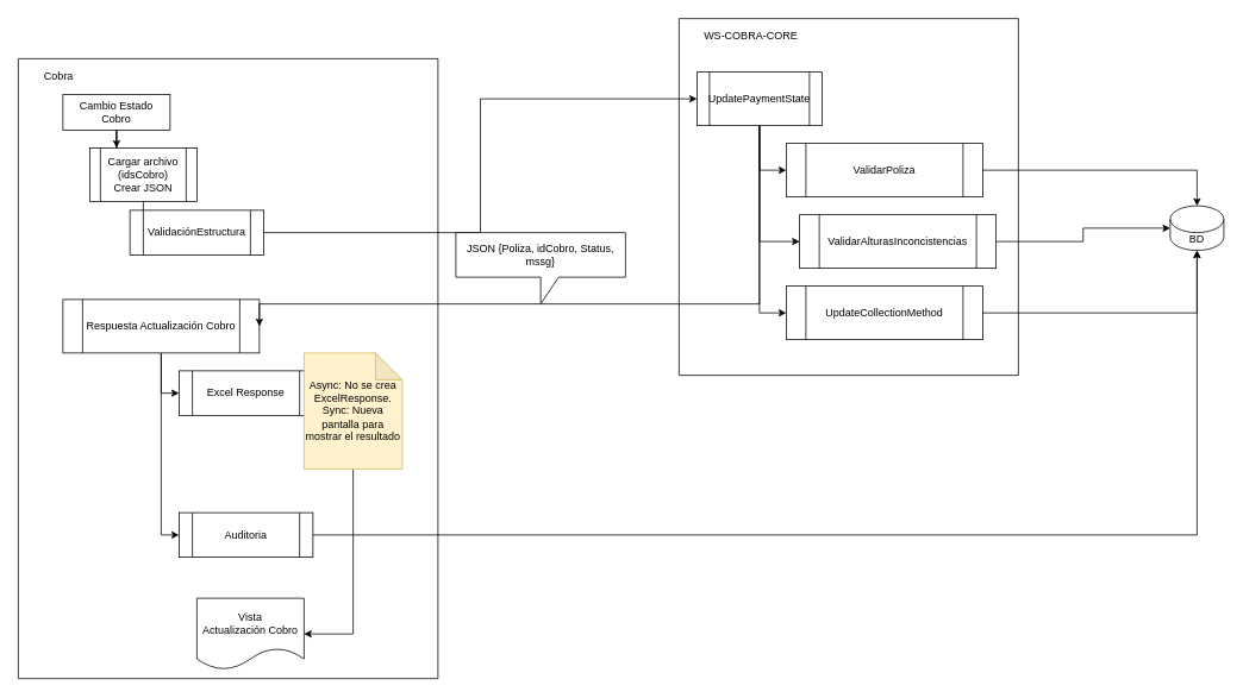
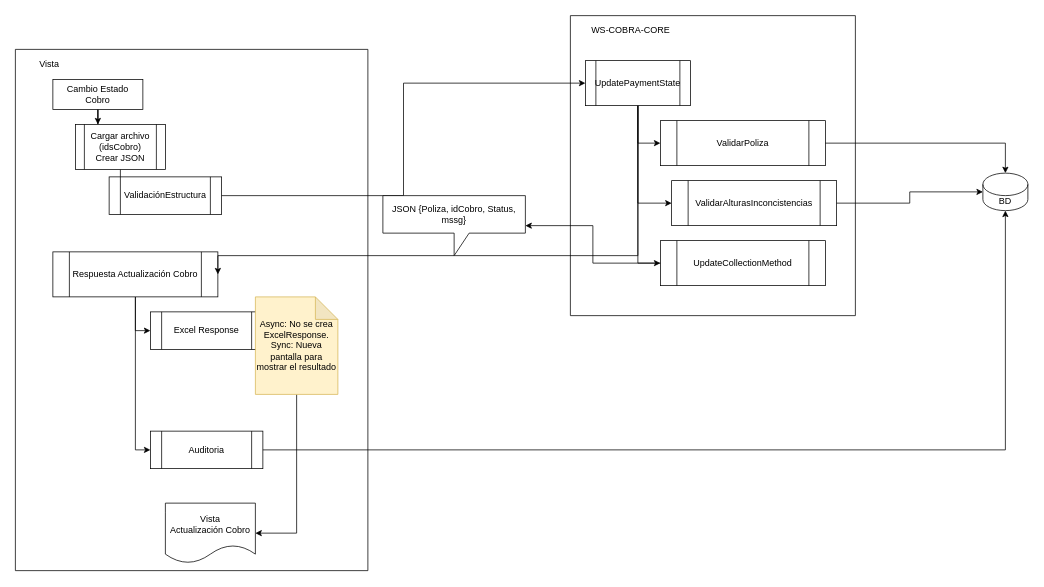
  <mxCell id="0" />
  <mxCell id="1" parent="0" />
  <mxCell id="2" value="" style="swimlane;startSize=0;" vertex="1" parent="1"><mxGeometry x="20" y="65" width="470" height="695" as="geometry" /></mxCell>
  <mxCell id="3" style="edgeStyle=orthogonalEdgeStyle;rounded=0;orthogonalLoop=1;jettySize=auto;html=1;entryX=0.25;entryY=0;entryDx=0;entryDy=0;" edge="1" parent="2" source="4" target="6"><mxGeometry relative="1" as="geometry" /></mxCell>
  <mxCell id="4" value="Cambio Estado Cobro" style="whiteSpace=wrap;html=1;" vertex="1" parent="2"><mxGeometry x="50" y="40" width="120" height="40" as="geometry" /></mxCell>
  <mxCell id="5" style="edgeStyle=orthogonalEdgeStyle;rounded=0;orthogonalLoop=1;jettySize=auto;html=1;" edge="1" parent="2" source="6" target="7"><mxGeometry relative="1" as="geometry" /></mxCell>
  <mxCell id="6" value="Cargar archivo (idsCobro) &lt;br&gt;Crear JSON" style="shape=process;whiteSpace=wrap;html=1;backgroundOutline=1;" vertex="1" parent="2"><mxGeometry x="80" y="100" width="120" height="60" as="geometry" /></mxCell>
  <mxCell id="7" value="ValidaciónEstructura" style="shape=process;whiteSpace=wrap;html=1;backgroundOutline=1;" vertex="1" parent="2"><mxGeometry x="125" y="170" width="150" height="50" as="geometry" /></mxCell>
- <mxCell id="8" value="Cobra" style="text;html=1;align=center;verticalAlign=middle;resizable=0;points=[];autosize=1;strokeColor=none;fillColor=none;" vertex="1" parent="2"><mxGeometry x="20" y="10" width="50" height="20" as="geometry" /></mxCell>
+ <mxCell id="8" value="Vista" style="text;html=1;align=center;verticalAlign=middle;resizable=0;points=[];autosize=1;strokeColor=none;fillColor=none;" vertex="1" parent="2"><mxGeometry x="20" y="10" width="50" height="20" as="geometry" /></mxCell>
  <mxCell id="9" style="edgeStyle=orthogonalEdgeStyle;rounded=0;orthogonalLoop=1;jettySize=auto;html=1;entryX=0;entryY=0.5;entryDx=0;entryDy=0;" edge="1" parent="2" source="11" target="12"><mxGeometry relative="1" as="geometry" /></mxCell>
  <mxCell id="10" style="edgeStyle=orthogonalEdgeStyle;rounded=0;orthogonalLoop=1;jettySize=auto;html=1;entryX=0;entryY=0.5;entryDx=0;entryDy=0;" edge="1" parent="2" source="11" target="13"><mxGeometry relative="1" as="geometry" /></mxCell>
  <mxCell id="11" value="Respuesta Actualización Cobro" style="shape=process;whiteSpace=wrap;html=1;backgroundOutline=1;" vertex="1" parent="2"><mxGeometry x="50" y="270" width="220" height="60" as="geometry" /></mxCell>
  <mxCell id="12" value="Excel Response" style="shape=process;whiteSpace=wrap;html=1;backgroundOutline=1;" vertex="1" parent="2"><mxGeometry x="180" y="350" width="150" height="50" as="geometry" /></mxCell>
  <mxCell id="13" value="Auditoria" style="shape=process;whiteSpace=wrap;html=1;backgroundOutline=1;" vertex="1" parent="2"><mxGeometry x="180" y="509" width="150" height="50" as="geometry" /></mxCell>
  <mxCell id="14" style="edgeStyle=orthogonalEdgeStyle;rounded=0;orthogonalLoop=1;jettySize=auto;html=1;entryX=1;entryY=0.5;entryDx=0;entryDy=0;" edge="1" parent="2" source="15" target="16"><mxGeometry relative="1" as="geometry" /></mxCell>
  <mxCell id="15" value="&lt;span style=&quot;&quot;&gt;Async: No se crea ExcelResponse.&lt;/span&gt;&lt;br style=&quot;&quot;&gt;&lt;span style=&quot;&quot;&gt;Sync: Nueva pantalla para mostrar el resultado&lt;/span&gt;" style="shape=note;whiteSpace=wrap;html=1;backgroundOutline=1;darkOpacity=0.05;fillColor=#fff2cc;strokeColor=#d6b656;" vertex="1" parent="2"><mxGeometry x="320" y="330" width="110" height="130" as="geometry" /></mxCell>
  <mxCell id="16" value="Vista&lt;br&gt;Actualización Cobro" style="shape=document;whiteSpace=wrap;html=1;boundedLbl=1;" vertex="1" parent="2"><mxGeometry x="200" y="605" width="120" height="80" as="geometry" /></mxCell>
  <mxCell id="17" value="" style="swimlane;startSize=0;" vertex="1" parent="1"><mxGeometry x="760" y="20" width="380" height="400" as="geometry" /></mxCell>
  <mxCell id="18" value="WS-COBRA-CORE" style="text;html=1;align=center;verticalAlign=middle;resizable=0;points=[];autosize=1;strokeColor=none;fillColor=none;" vertex="1" parent="17"><mxGeometry x="20" y="10" width="120" height="20" as="geometry" /></mxCell>
  <mxCell id="19" style="edgeStyle=orthogonalEdgeStyle;rounded=0;orthogonalLoop=1;jettySize=auto;html=1;entryX=0;entryY=0.5;entryDx=0;entryDy=0;" edge="1" parent="17" source="22" target="25"><mxGeometry relative="1" as="geometry" /></mxCell>
  <mxCell id="20" style="edgeStyle=orthogonalEdgeStyle;rounded=0;orthogonalLoop=1;jettySize=auto;html=1;entryX=0;entryY=0.5;entryDx=0;entryDy=0;" edge="1" parent="17" source="22" target="23"><mxGeometry relative="1" as="geometry" /></mxCell>
  <mxCell id="21" style="edgeStyle=orthogonalEdgeStyle;rounded=0;orthogonalLoop=1;jettySize=auto;html=1;entryX=0;entryY=0.5;entryDx=0;entryDy=0;" edge="1" parent="17" source="22" target="24"><mxGeometry relative="1" as="geometry" /></mxCell>
  <mxCell id="22" value="UpdatePaymentState" style="shape=process;whiteSpace=wrap;html=1;backgroundOutline=1;" vertex="1" parent="17"><mxGeometry x="20" y="60" width="140" height="60" as="geometry" /></mxCell>
  <mxCell id="23" value="ValidarAlturasInconcistencias" style="shape=process;whiteSpace=wrap;html=1;backgroundOutline=1;" vertex="1" parent="17"><mxGeometry x="135" y="220" width="220" height="60" as="geometry" /></mxCell>
  <mxCell id="24" value="UpdateCollectionMethod" style="shape=process;whiteSpace=wrap;html=1;backgroundOutline=1;" vertex="1" parent="17"><mxGeometry x="120" y="300" width="220" height="60" as="geometry" /></mxCell>
  <mxCell id="25" value="ValidarPoliza" style="shape=process;whiteSpace=wrap;html=1;backgroundOutline=1;" vertex="1" parent="17"><mxGeometry x="120" y="140" width="220" height="60" as="geometry" /></mxCell>
  <mxCell id="26" style="edgeStyle=orthogonalEdgeStyle;rounded=0;orthogonalLoop=1;jettySize=auto;html=1;entryX=0;entryY=0.5;entryDx=0;entryDy=0;" edge="1" parent="1" source="7" target="22"><mxGeometry relative="1" as="geometry" /></mxCell>
  <mxCell id="27" style="edgeStyle=orthogonalEdgeStyle;rounded=0;orthogonalLoop=1;jettySize=auto;html=1;entryX=1;entryY=0.5;entryDx=0;entryDy=0;" edge="1" parent="1" source="22" target="11"><mxGeometry relative="1" as="geometry"><Array as="points"><mxPoint x="850" y="340" /></Array></mxGeometry></mxCell>
  <mxCell id="28" value="JSON {Poliza, idCobro, Status, mssg}" style="shape=callout;whiteSpace=wrap;html=1;perimeter=calloutPerimeter;" vertex="1" parent="1"><mxGeometry x="510" y="260" width="190" height="80" as="geometry" /></mxCell>
  <mxCell id="29" value="BD" style="shape=cylinder3;whiteSpace=wrap;html=1;boundedLbl=1;backgroundOutline=1;size=15;" vertex="1" parent="1"><mxGeometry x="1310" y="230" width="60" height="50" as="geometry" /></mxCell>
  <mxCell id="30" style="edgeStyle=orthogonalEdgeStyle;rounded=0;orthogonalLoop=1;jettySize=auto;html=1;" edge="1" parent="1" source="25" target="29"><mxGeometry relative="1" as="geometry" /></mxCell>
  <mxCell id="31" style="edgeStyle=orthogonalEdgeStyle;rounded=0;orthogonalLoop=1;jettySize=auto;html=1;" edge="1" parent="1" source="23" target="29"><mxGeometry relative="1" as="geometry" /></mxCell>
- <mxCell id="32" style="edgeStyle=orthogonalEdgeStyle;rounded=0;orthogonalLoop=1;jettySize=auto;html=1;entryX=0.5;entryY=1;entryDx=0;entryDy=0;entryPerimeter=0;" edge="1" parent="1" source="24" target="29"><mxGeometry relative="1" as="geometry" /></mxCell>
+ <mxCell id="32" style="edgeStyle=orthogonalEdgeStyle;rounded=0;orthogonalLoop=1;jettySize=auto;html=1;" edge="1" parent="1" source="24" target="28"><mxGeometry relative="1" as="geometry" /></mxCell>
  <mxCell id="33" style="edgeStyle=orthogonalEdgeStyle;rounded=0;orthogonalLoop=1;jettySize=auto;html=1;entryX=0.5;entryY=1;entryDx=0;entryDy=0;entryPerimeter=0;" edge="1" parent="1" source="13" target="29"><mxGeometry relative="1" as="geometry"><mxPoint x="1340" y="399" as="targetPoint" /></mxGeometry></mxCell>
